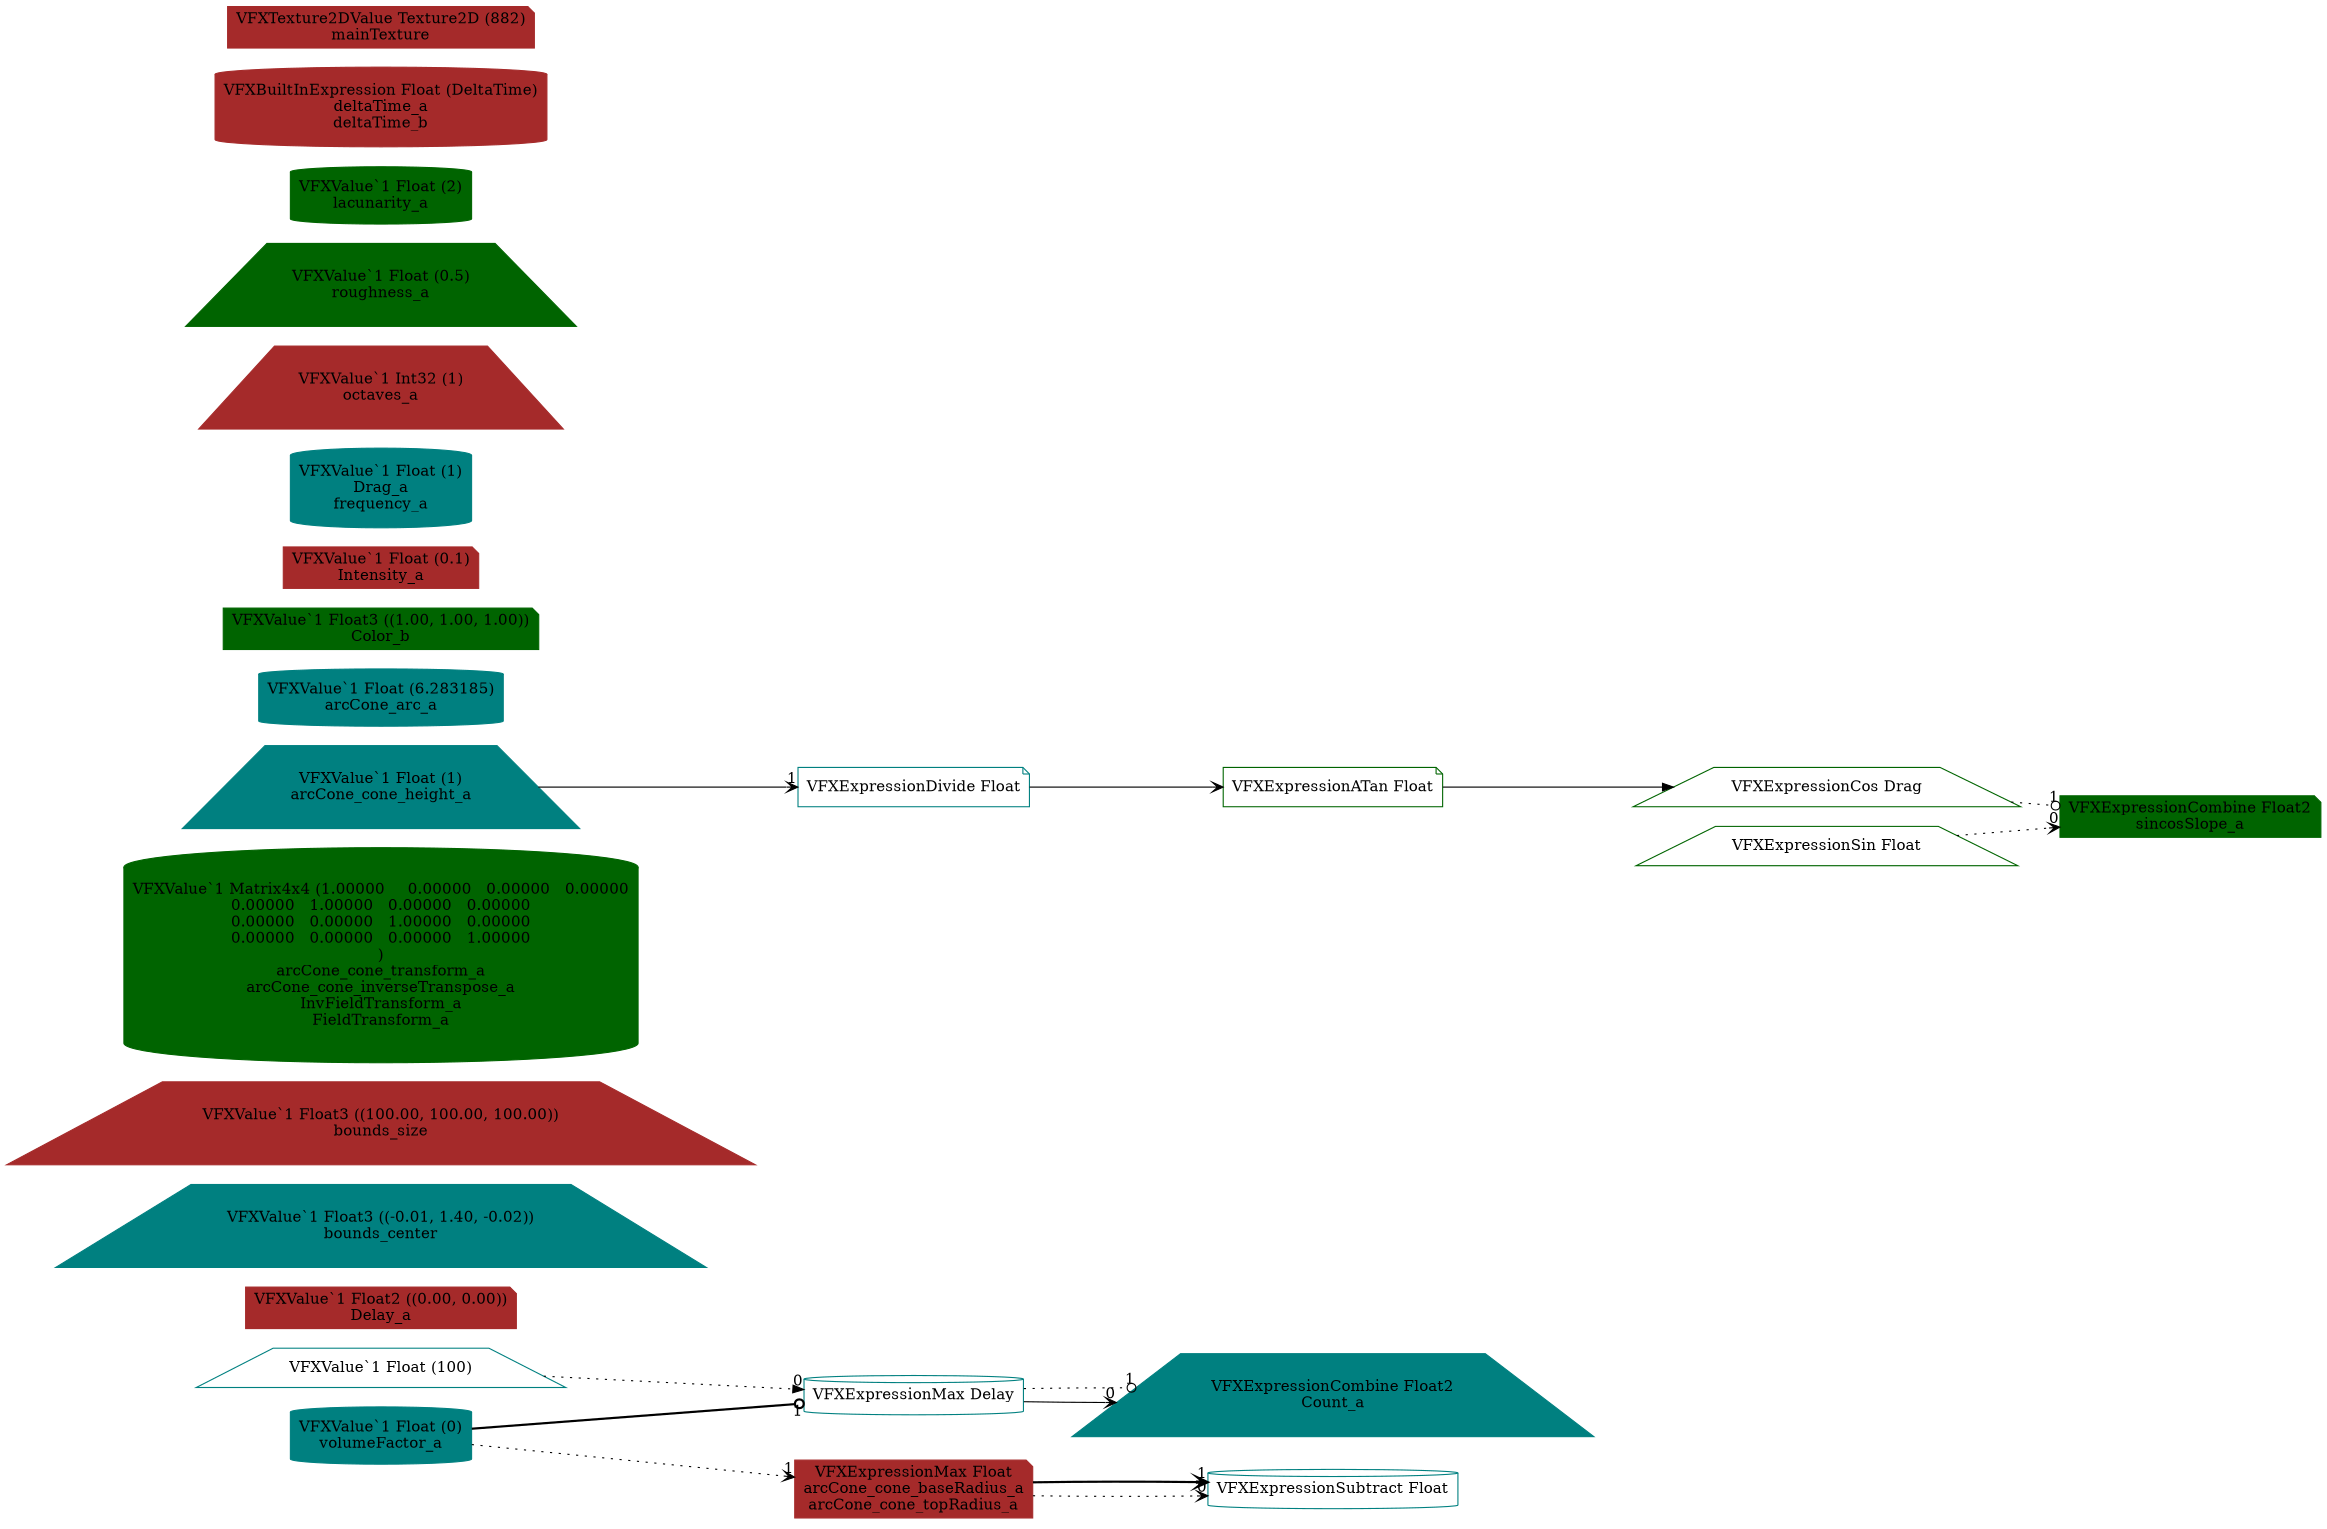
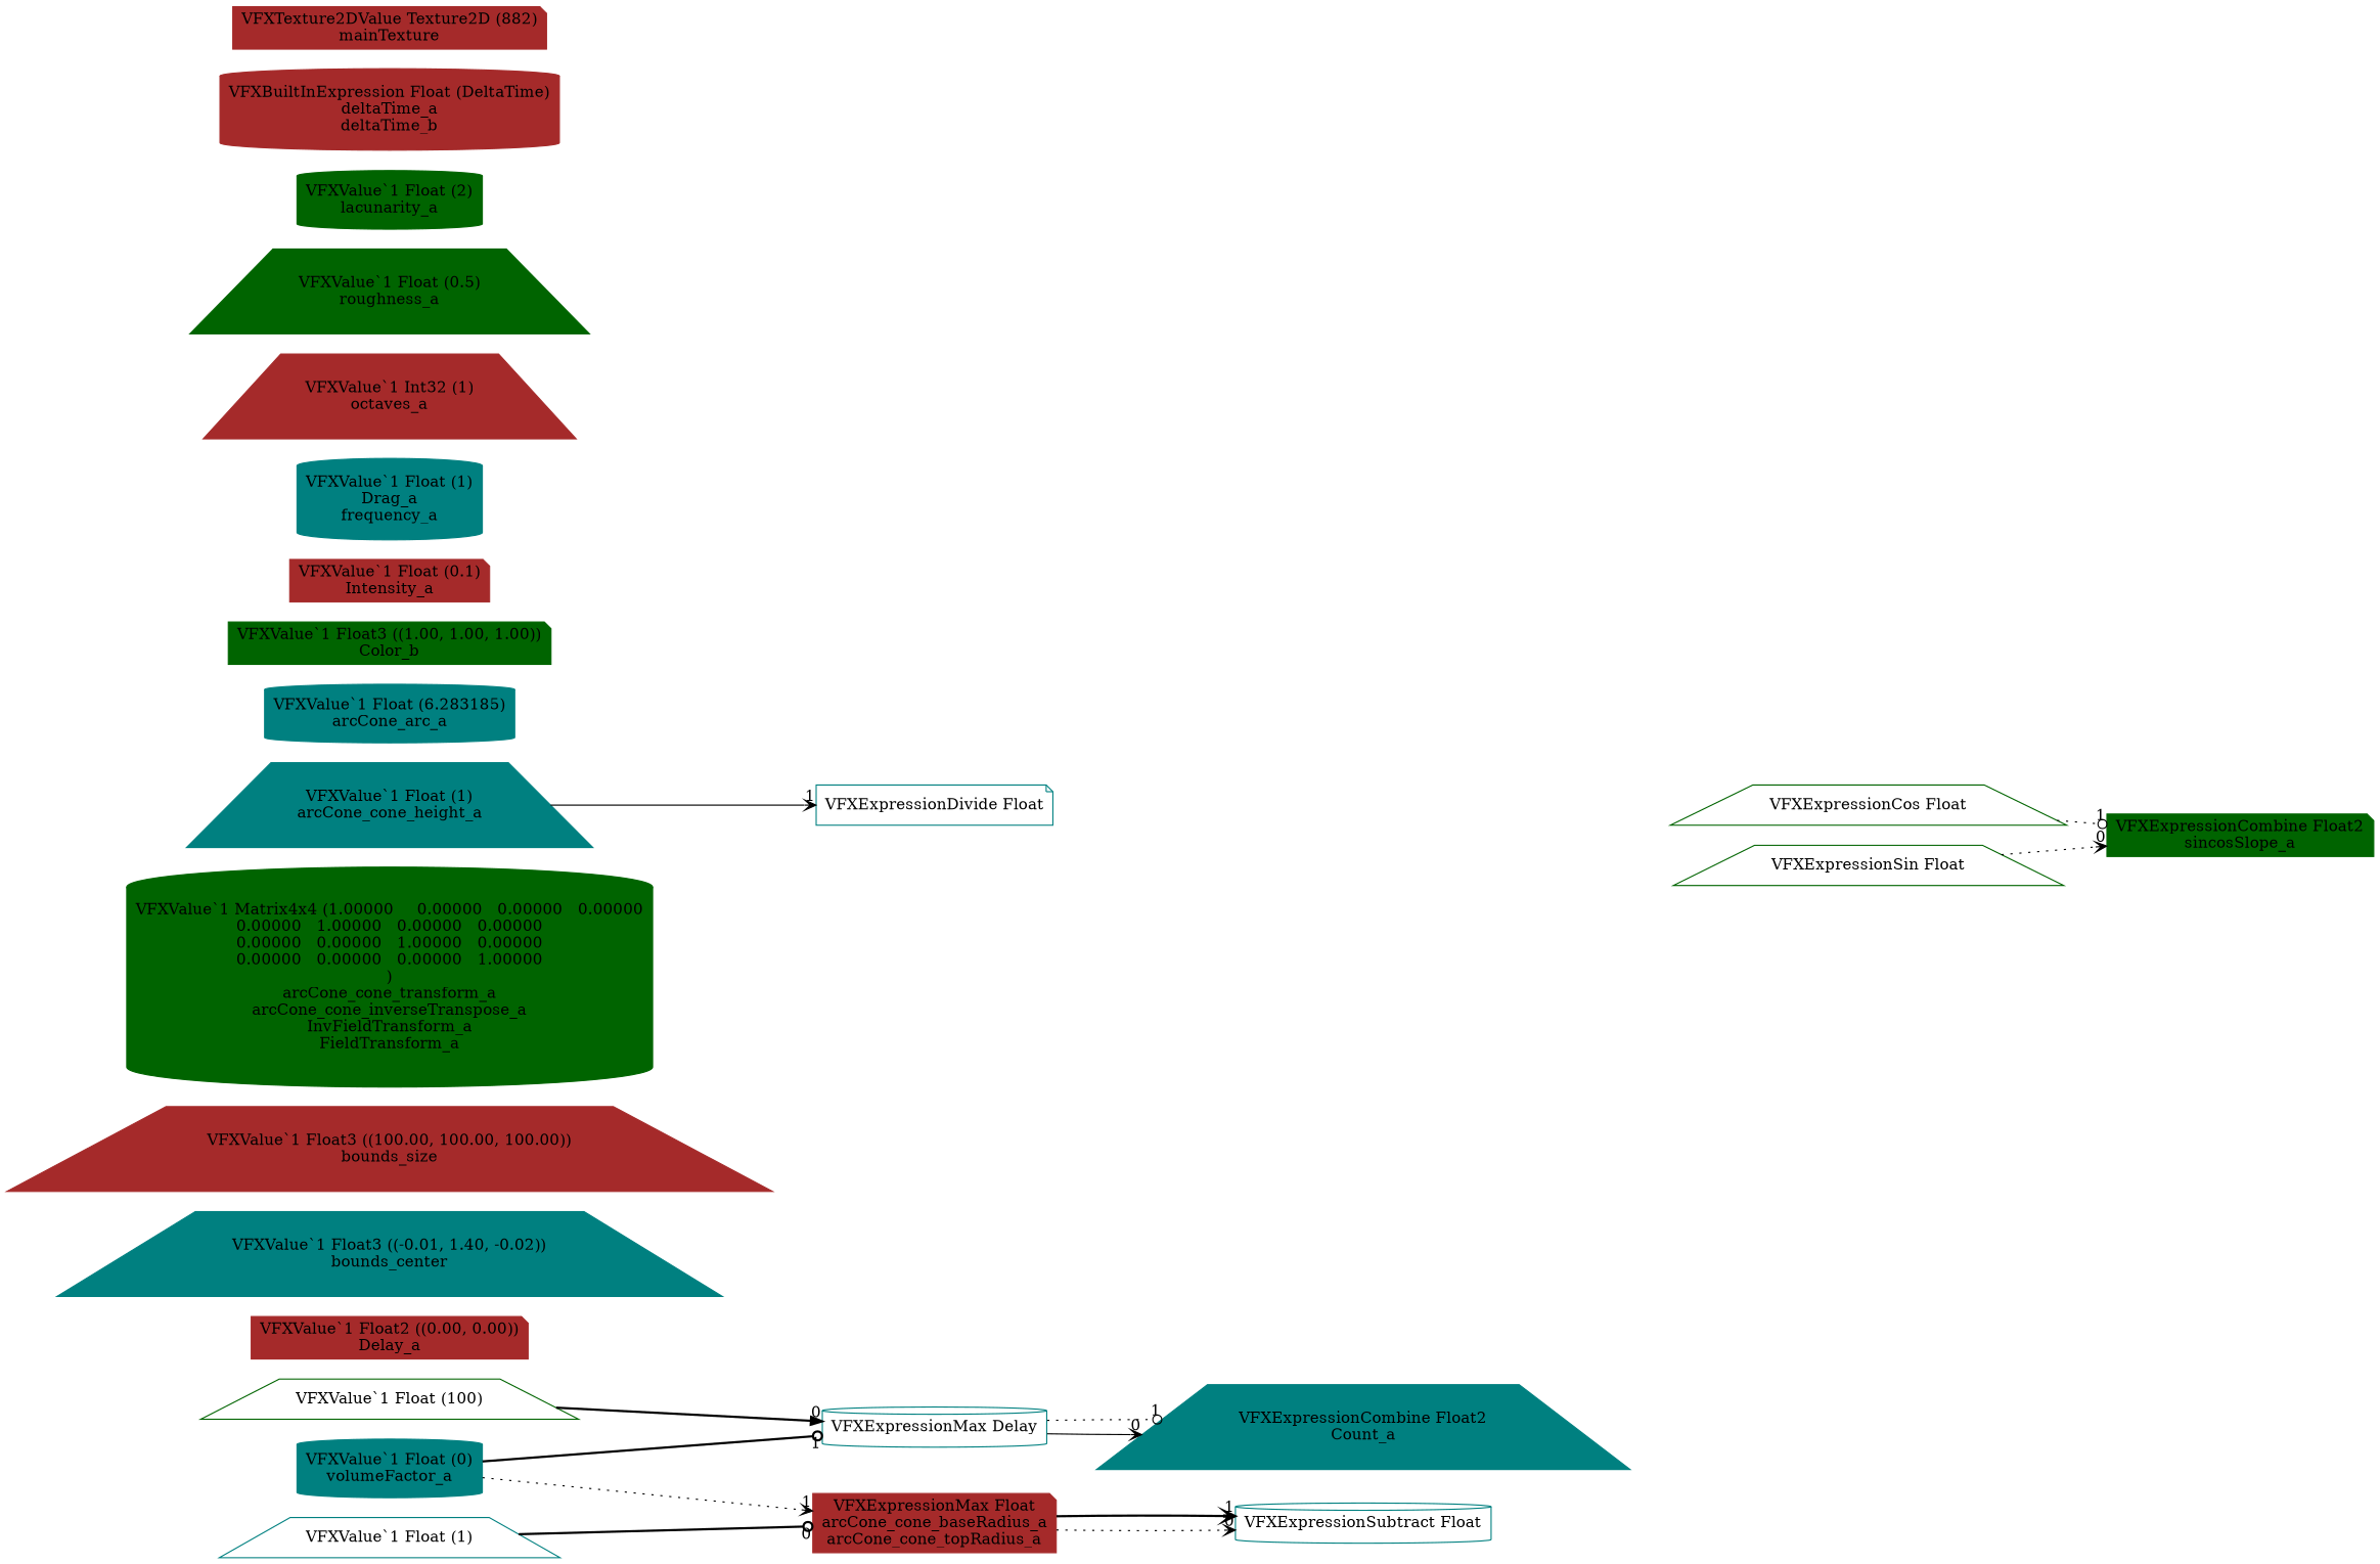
  digraph {
    rankdir=LR
    node [color=teal shape=trapezium style=filled]
    edge [arrowhead=vee headlabel=1 style=dotted]
    n1 [label="VFXExpressionCombine Float2\nCount_a"]
    n2 [label="VFXExpressionMax Delay" shape=cylinder style=""]
-   n3 [label="VFXValue`1 Float (100)" style=""]
+   n3 [color=darkgreen label="VFXValue`1 Float (100)" style=""]
    n4 [label="VFXValue`1 Float (0)\nvolumeFactor_a" shape=cylinder]
    n5 [color=brown label="VFXExpressionMax Float\narcCone_cone_baseRadius_a\narcCone_cone_topRadius_a" shape=note]
    n6 [label="VFXExpressionSubtract Float" shape=cylinder style=""]
    n7 [color=brown label="VFXValue`1 Float2 ((0.00, 0.00))\nDelay_a" shape=note]
    n8 [label="VFXValue`1 Float3 ((-0.01, 1.40, -0.02))\nbounds_center"]
    n9 [color=brown label="VFXValue`1 Float3 ((100.00, 100.00, 100.00))\nbounds_size"]
    n10 [color=darkgreen label="VFXValue`1 Matrix4x4 (1.00000	0.00000	0.00000	0.00000\n0.00000	1.00000	0.00000	0.00000\n0.00000	0.00000	1.00000	0.00000\n0.00000	0.00000	0.00000	1.00000\n)\narcCone_cone_transform_a\narcCone_cone_inverseTranspose_a\nInvFieldTransform_a\nFieldTransform_a" shape=cylinder]
+   n11 [label="VFXValue`1 Float (1)" style=""]
    n12 [label="VFXValue`1 Float (1)\narcCone_cone_height_a"]
    n13 [label="VFXExpressionDivide Float" shape=note style=""]
-   n14 [color=darkgreen label="VFXExpressionATan Float" shape=note style=""]
    n15 [label="VFXValue`1 Float (6.283185)\narcCone_arc_a" shape=cylinder]
    n16 [color=darkgreen label="VFXExpressionCombine Float2\nsincosSlope_a" shape=note]
    n17 [color=darkgreen label="VFXExpressionSin Float" style=""]
-   n18 [color=darkgreen label="VFXExpressionCos Drag" style=""]
+   n18 [color=darkgreen label="VFXExpressionCos Float" style=""]
    n19 [color=darkgreen label="VFXValue`1 Float3 ((1.00, 1.00, 1.00))\nColor_b" shape=note]
    n20 [color=brown label="VFXValue`1 Float (0.1)\nIntensity_a" shape=note]
    n21 [label="VFXValue`1 Float (1)\nDrag_a\nfrequency_a" shape=cylinder]
    n22 [color=brown label="VFXValue`1 Int32 (1)\noctaves_a"]
    n23 [color=darkgreen label="VFXValue`1 Float (0.5)\nroughness_a"]
    n24 [color=darkgreen label="VFXValue`1 Float (2)\nlacunarity_a" shape=cylinder]
    n25 [color=brown label="VFXBuiltInExpression Float (DeltaTime)\ndeltaTime_a\ndeltaTime_b" shape=cylinder]
    n26 [color=brown label="VFXTexture2DValue Texture2D (882)\nmainTexture" shape=note]
    n2 -> n1 [headlabel=0 style=solid]
    n2 -> n1 [arrowhead=odot]
-   n3 -> n2 [arrowhead=normal headlabel=0]
+   n3 -> n2 [arrowhead=normal headlabel=0 style=bold]
    n4 -> n2 [arrowhead=odot style=bold]
    n4 -> n5
    n5 -> n6 [headlabel=0]
    n5 -> n6 [style=bold]
+   n11 -> n5 [arrowhead=odot headlabel=0 style=bold]
    n12 -> n13 [style=solid]
-   n13 -> n14 [style=solid headlabel=""]
-   n14 -> n18 [arrowhead=normal style=solid headlabel=""]
    n17 -> n16 [headlabel=0]
    n18 -> n16 [arrowhead=odot]
  }
